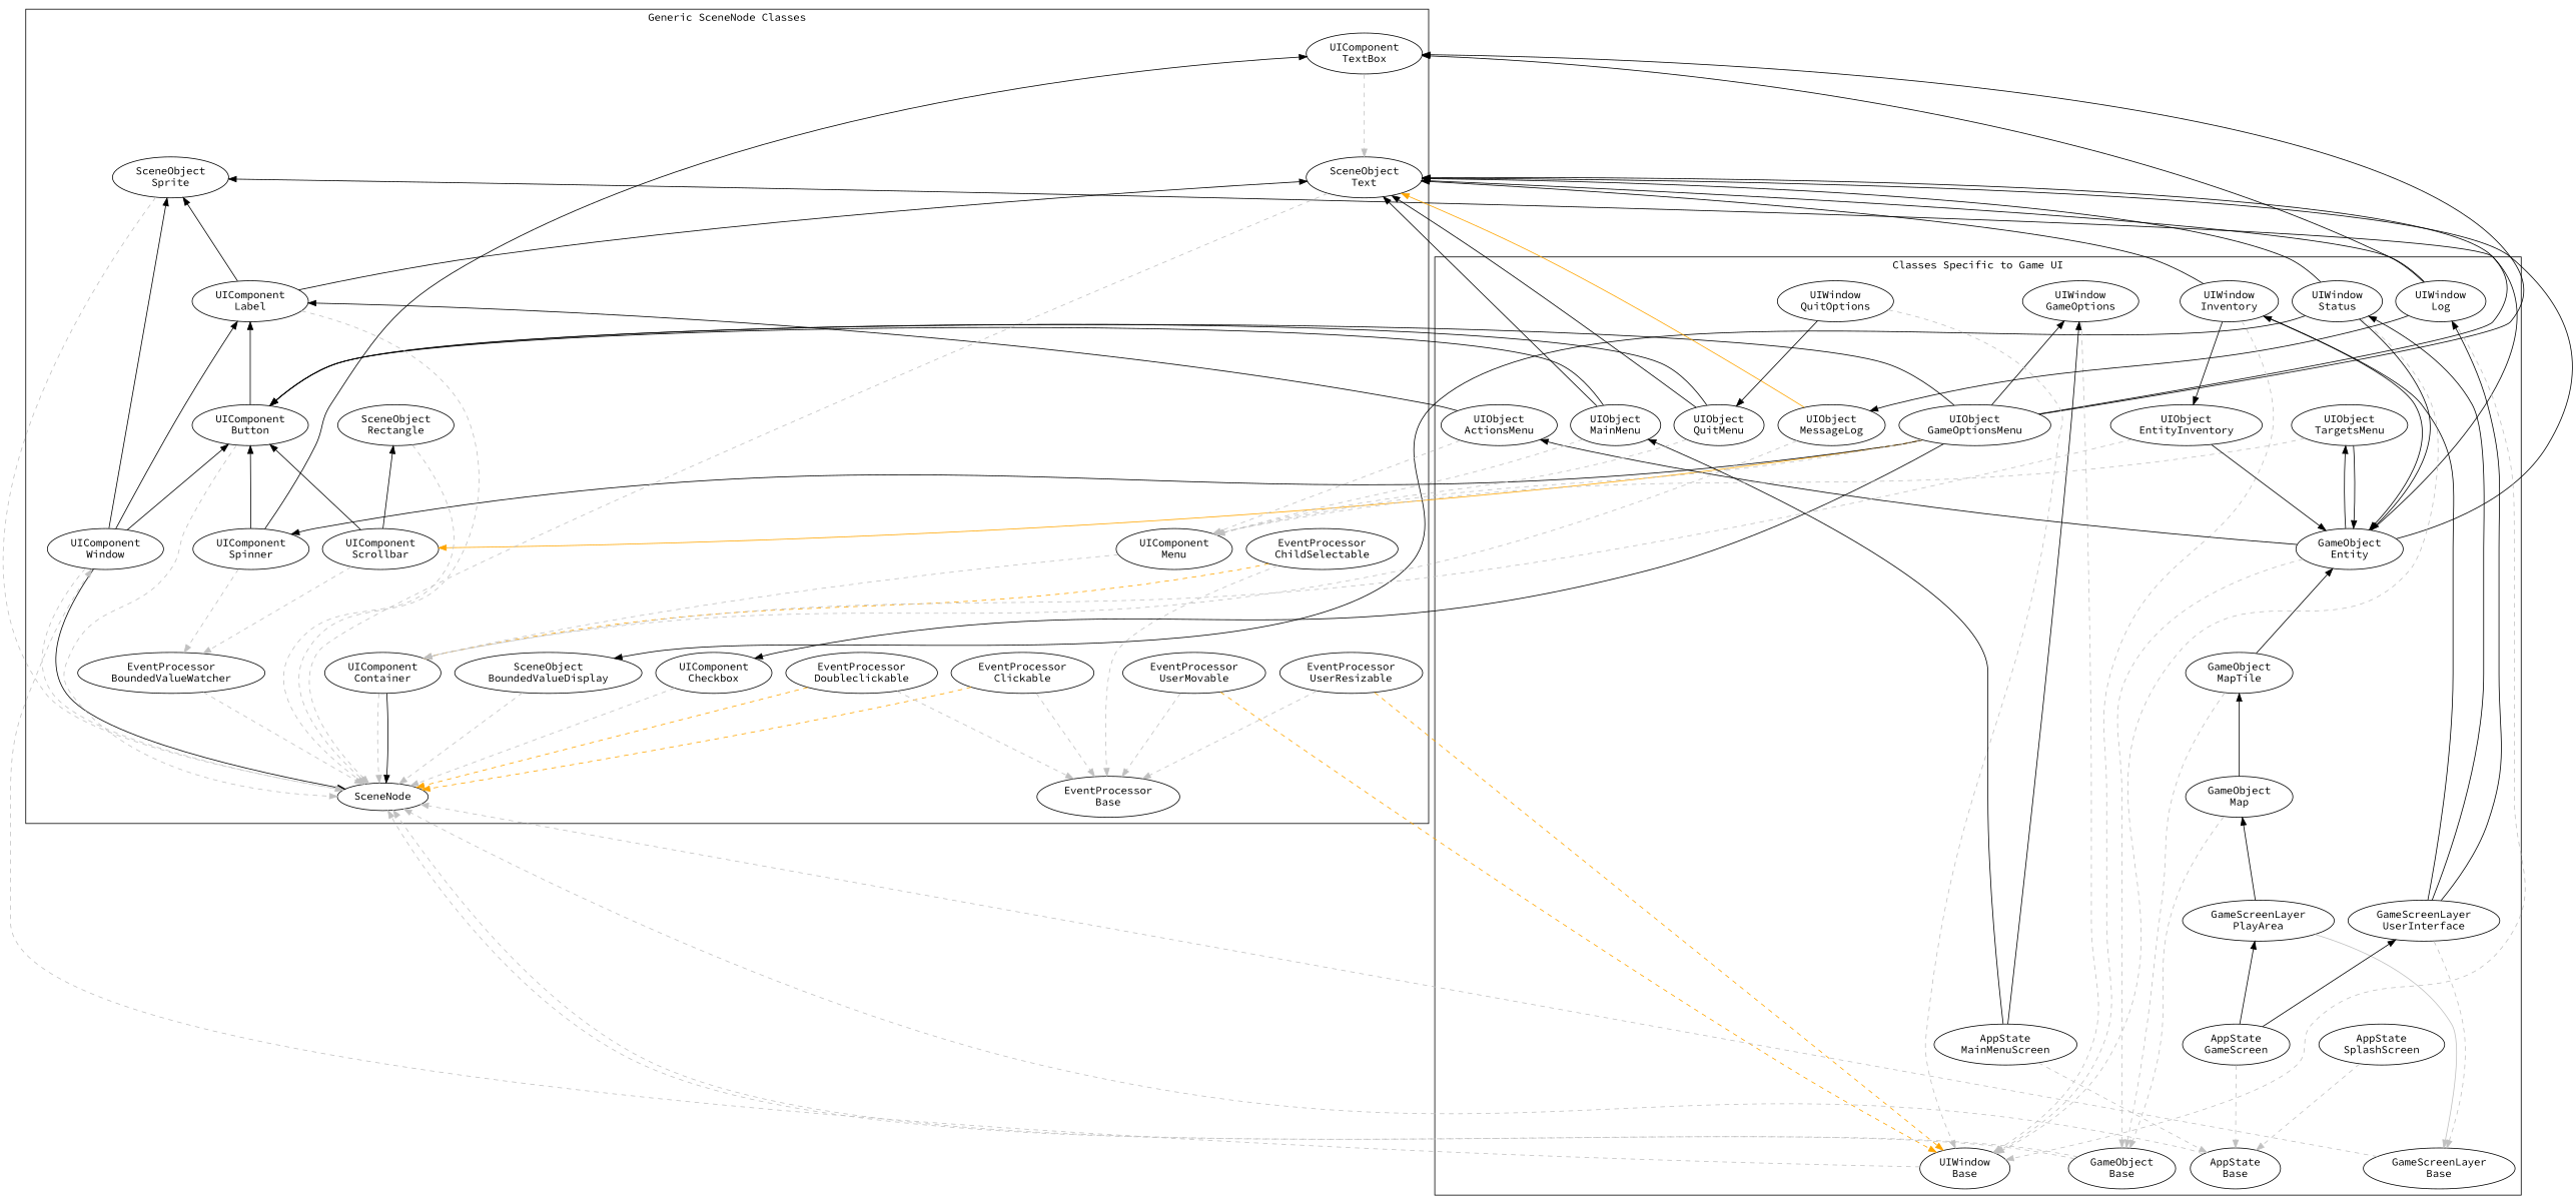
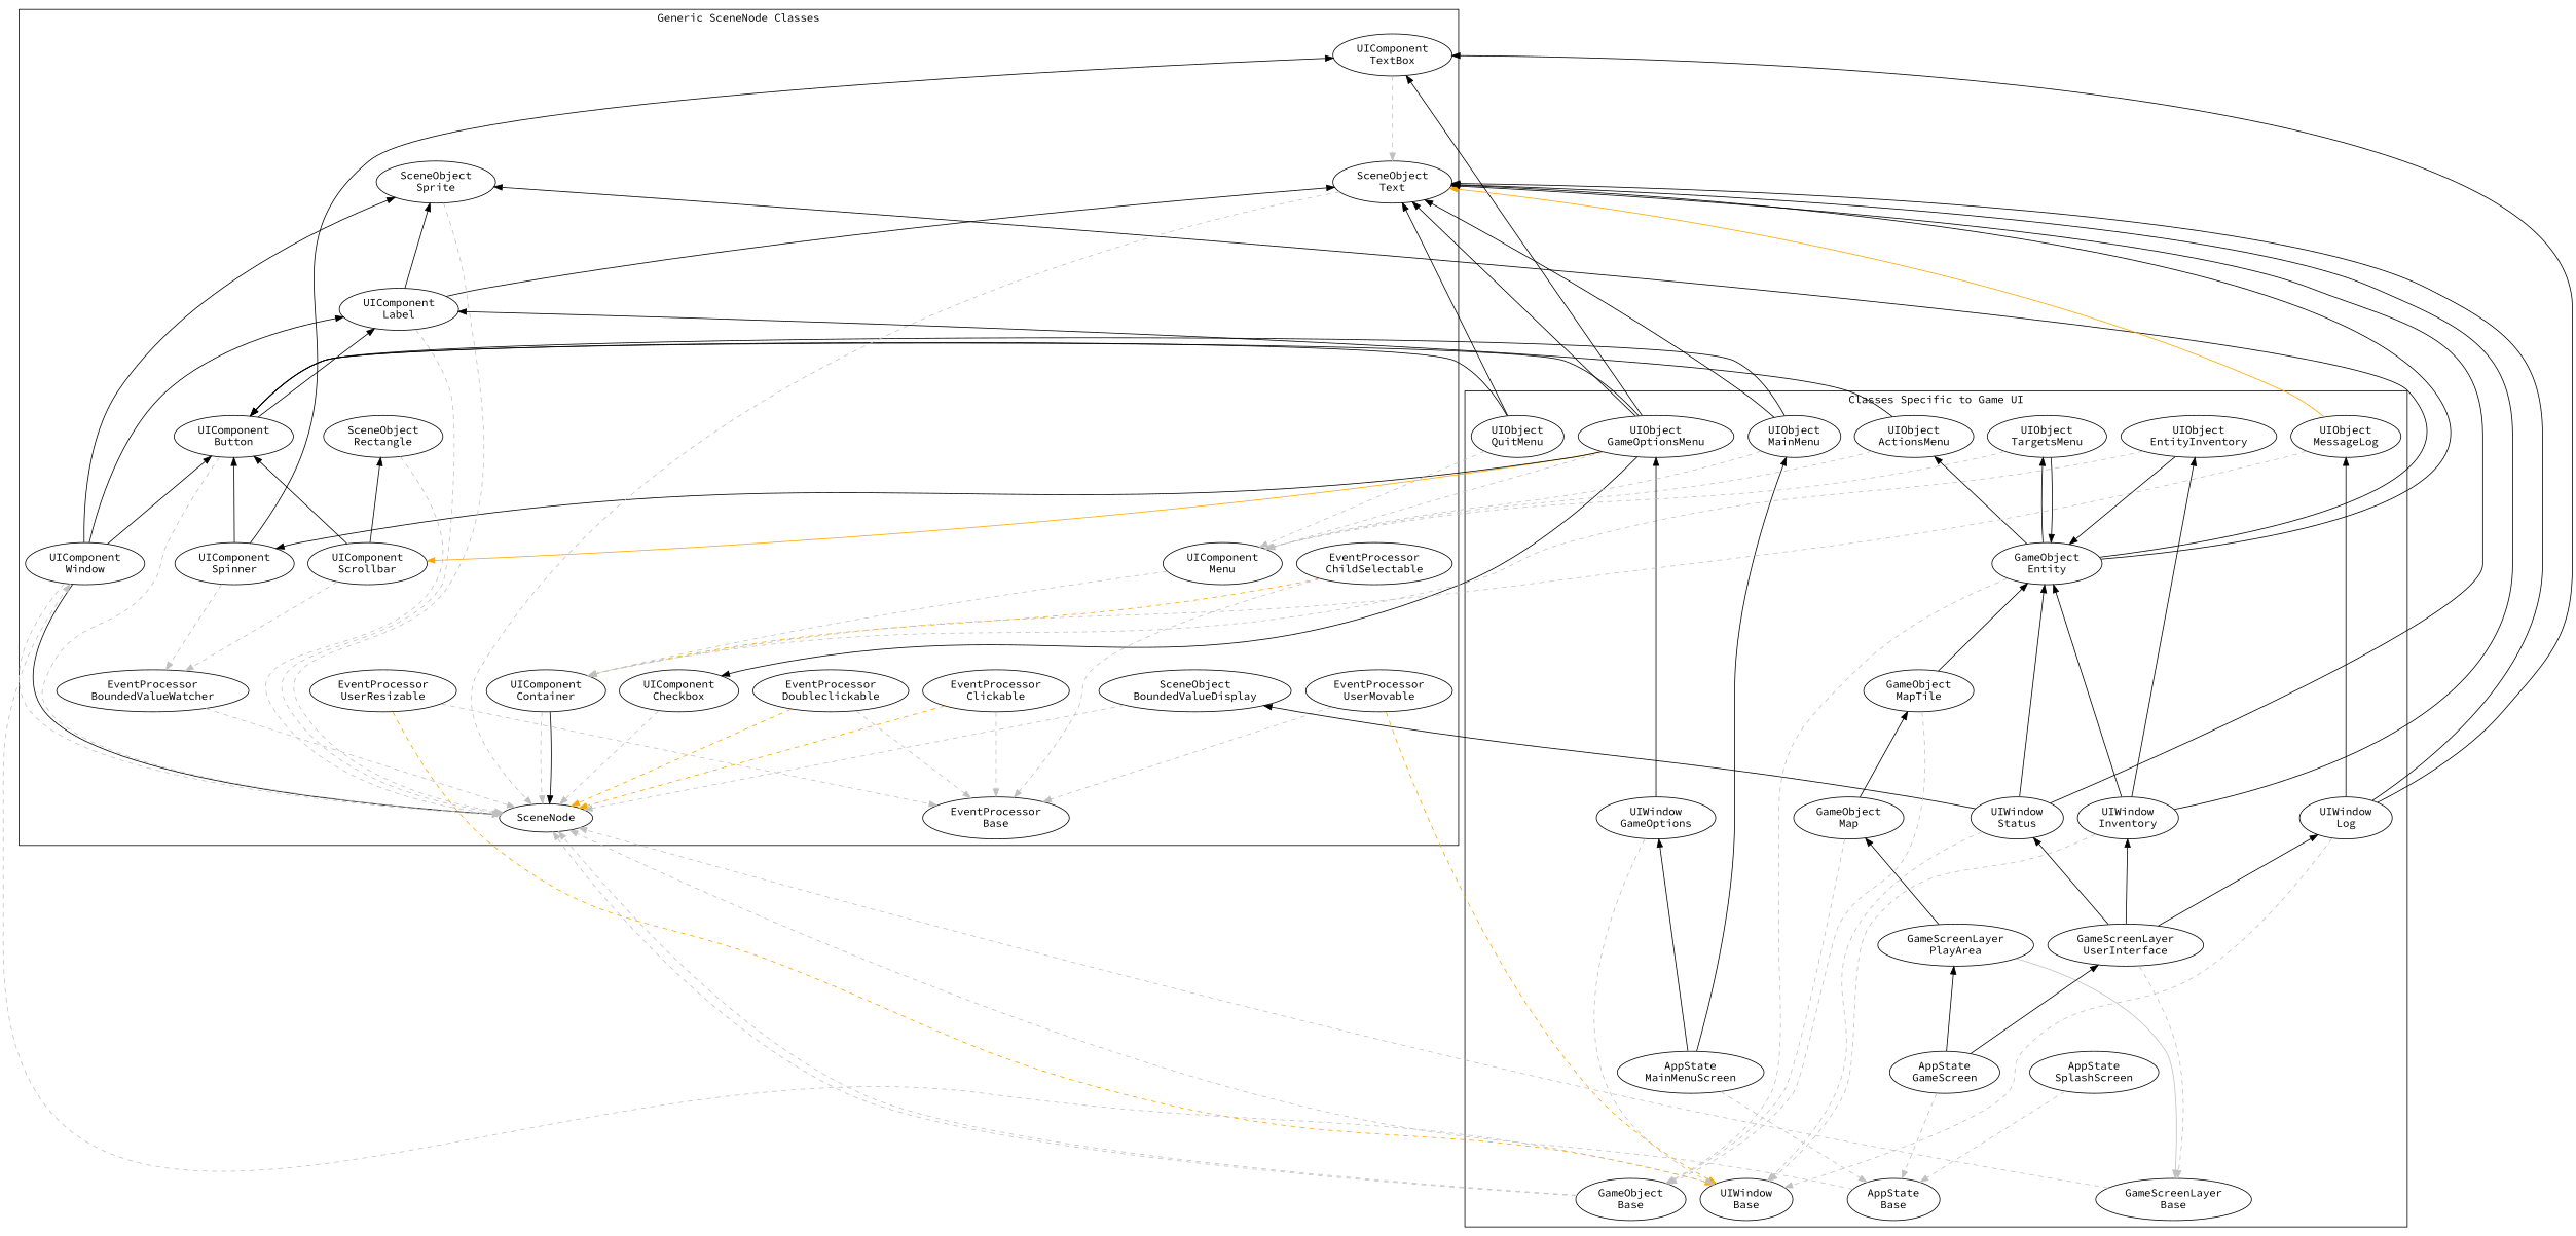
  digraph {
    compound=true
    fontname="Source Code Pro"
    ranksep=1.5
    node [fontname="Source Code Pro"]
    edge [dir=back fontname="Source Code Pro"]
    SceneNode
    n2 [label="EventProcessor\nBase"]
    n3 [label="EventProcessor\nChildSelectable"]
    n4 [label="EventProcessor\nClickable"]
    n5 [label="EventProcessor\nDoubleclickable"]
    n6 [label="EventProcessor\nUserMovable"]
    n7 [label="EventProcessor\nUserResizable"]
    n8 [label="EventProcessor\nBoundedValueWatcher"]
    n9 [label="UIComponent\nButton"]
    n10 [label="UIComponent\nCheckbox"]
    n11 [label="UIComponent\nContainer"]
    n12 [label="UIComponent\nLabel"]
    n13 [label="UIComponent\nMenu"]
    n14 [label="UIComponent\nScrollbar"]
    n15 [label="UIComponent\nSpinner"]
    n16 [label="UIComponent\nTextBox"]
    n17 [label="UIComponent\nWindow"]
    n18 [label="SceneObject\nBoundedValueDisplay"]
    n19 [label="SceneObject\nRectangle"]
    n20 [label="SceneObject\nSprite"]
    n21 [label="SceneObject\nText"]
    n22 [label="AppState\nBase"]
    n23 [label="GameScreenLayer\nBase"]
    n24 [label="UIWindow\nBase"]
    n25 [label="GameObject\nBase"]
    n26 [label="AppState\nSplashScreen"]
    n27 [label="AppState\nMainMenuScreen"]
    n28 [label="AppState\nGameScreen"]
    n29 [label="GameScreenLayer\nPlayArea"]
    n30 [label="GameScreenLayer\nUserInterface"]
    n31 [label="UIWindow\nGameOptions"]
    n32 [label="UIWindow\nLog"]
    n33 [label="UIWindow\nInventory"]
-   n34 [label="UIWindow\nQuitOptions"]
    n35 [label="UIWindow\nStatus"]
    n36 [label="UIObject\nActionsMenu"]
    n37 [label="UIObject\nEntityInventory"]
    n38 [label="UIObject\nGameOptionsMenu"]
    n39 [label="UIObject\nMainMenu"]
    n40 [label="UIObject\nMessageLog"]
    n41 [label="UIObject\nQuitMenu"]
    n42 [label="UIObject\nTargetsMenu"]
    n43 [label="GameObject\nEntity"]
    n44 [label="GameObject\nMap"]
    n45 [label="GameObject\nMapTile"]
    subgraph sub_1 {
      subgraph cluster_2 {
        label="Generic SceneNode Classes"
        n3
        n4
        n5
        n6
        n7
        n8
        n9
        n10
        n11
        n12
        n13
        n14
        n15
        n16
        n17
        n18
        n19
        n20
        n21
        subgraph sub_3 {
          label="Generic SceneNode Classes"
          rank=max
          SceneNode
          n2
        }
      }
      subgraph cluster_4 {
        label="Classes Specific to Game UI"
        n43
        n44
        n45
        subgraph sub_5 {
          label="Classes Specific to Game UI"
          rank=max
          n22
          n23
          n24
          n25
        }
        subgraph sub_6 {
          label="Classes Specific to Game UI"
          rank=same
          n26
          n27
          n28
        }
        subgraph sub_7 {
          label="Classes Specific to Game UI"
          rank=same
          n29
          n30
        }
        subgraph sub_8 {
          label="Classes Specific to Game UI"
          rank=same
          n31
          n32
          n33
-         n34
          n35
        }
        subgraph sub_9 {
          label="Classes Specific to Game UI"
          rank=same
          n36
          n37
          n38
          n39
          n40
          n41
          n42
        }
      }
    }
    subgraph sub_10 {
      SceneNode
      n2
      n3
      n4
      n5
      n6
      n7
      n8
      n9
      n10
      n11
      n12
      n13
      n14
      n15
      n16
      n17
      n18
      n19
      n20
      n21
      n22
      n23
      n24
      n25
      n26
      n27
      n28
      n29
      n30
      n31
      n32
      n33
-     n34
      n35
      n36
      n37
      n38
      n39
      n40
      n41
      n42
      n43
      n44
      n45
    }
    subgraph sub_11 {
      SceneNode
      n3
      n4
      n5
      n6
      n7
      n11
      n24
    }
    subgraph sub_12 {
      SceneNode
      n9
      n10
      n11
      n12
      n14
      n15
      n16
      n17
      n18
      n19
      n20
      n21
      n27
      n28
      n29
      n30
      n31
      n32
      n33
-     n34
      n35
      n36
      n37
      n38
      n39
      n40
      n41
      n42
      n43
      n44
      n45
    }
    SceneNode -> n11
    SceneNode -> n17
    n3 -> n2 [color=gray style=dashed dir=""]
    n3 -> n11 [color=orange style=dashed dir=""]
    n4 -> SceneNode [color=orange style=dashed dir=""]
    n4 -> n2 [color=gray style=dashed dir=""]
    n5 -> SceneNode [color=orange style=dashed dir=""]
    n5 -> n2 [color=gray style=dashed dir=""]
    n6 -> n2 [color=gray style=dashed dir=""]
    n6 -> n24 [color=orange style=dashed dir=""]
    n7 -> n2 [color=gray style=dashed dir=""]
    n7 -> n24 [color=orange style=dashed dir=""]
    n8 -> SceneNode [color=gray style=dashed dir=""]
    n9 -> SceneNode [color=gray style=dashed dir=""]
    n9 -> n14
    n9 -> n15
    n9 -> n17
    n9 -> n38
    n9 -> n39
    n9 -> n41
    n10 -> SceneNode [color=gray style=dashed dir=""]
    n10 -> n38
    n11 -> SceneNode [color=gray style=dashed dir=""]
    n12 -> SceneNode [color=gray style=dashed dir=""]
    n12 -> n9
    n12 -> n17
    n12 -> n36
    n13 -> n11 [color=gray style=dashed dir=""]
    n14 -> n8 [color=gray style=dashed dir=""]
    n14 -> n38 [color=orange]
    n15 -> n8 [color=gray style=dashed dir=""]
    n15 -> n38
    n16 -> n15
    n16 -> n21 [color=gray style=dashed dir=""]
    n16 -> n32
    n16 -> n38
    n17 -> SceneNode [color=gray style=dashed dir=""]
    n18 -> SceneNode [color=gray style=dashed dir=""]
    n18 -> n35
    n19 -> SceneNode [color=gray style=dashed dir=""]
    n19 -> n14
    n20 -> SceneNode [color=gray style=dashed dir=""]
    n20 -> n12
    n20 -> n17
    n20 -> n43
    n21 -> SceneNode [color=gray style=dashed dir=""]
    n21 -> n12
    n21 -> n32
    n21 -> n33
    n21 -> n35
    n21 -> n38
    n21 -> n39
    n21 -> n40 [color=orange]
    n21 -> n41
    n21 -> n43
    n22 -> SceneNode [color=gray style=dashed dir=""]
    n23 -> SceneNode [color=gray style=dashed dir=""]
    n24 -> n17 [color=gray style=dashed dir=""]
    n25 -> SceneNode [color=gray style=dashed dir=""]
    n25 -> SceneNode [color=gray style=dashed dir=""]
    n26 -> n22 [color=gray style=dashed dir=""]
    n27 -> n22 [color=gray style=dashed dir=""]
    n28 -> n22 [color=gray style=dashed dir=""]
    n29 -> n23 [color=gray style=solid dir=""]
    n29 -> n28
    n30 -> n23 [color=gray style=dashed dir=""]
    n30 -> n28
    n31 -> n24 [color=gray style=dashed dir=""]
    n31 -> n27
    n32 -> n24 [color=gray style=dashed dir=""]
    n32 -> n30
    n33 -> n24 [color=gray style=dashed dir=""]
    n33 -> n30
-   n34 -> n24 [color=gray style=dashed dir=""]
    n35 -> n24 [color=gray style=dashed dir=""]
    n35 -> n30
    n36 -> n13 [color=gray style=dashed dir=""]
    n36 -> n43
    n37 -> n11 [color=gray style=dashed dir=""]
    n37 -> n33
    n38 -> n13 [color=gray style=dashed dir=""]
-   n31 -> n38
+   n38 -> n31
    n39 -> n13 [color=gray style=dashed dir=""]
    n39 -> n27
    n40 -> n11 [color=gray style=dashed dir=""]
    n40 -> n32
    n41 -> n13 [color=gray style=dashed dir=""]
-   n41 -> n34
    n42 -> n13 [color=gray style=dashed dir=""]
    n42 -> n43
    n43 -> n25 [color=gray style=dashed dir=""]
    n43 -> n33
    n43 -> n35
    n43 -> n37
    n43 -> n42
    n43 -> n45
    n44 -> n25 [color=gray style=dashed dir=""]
    n44 -> n29
    n45 -> n25 [color=gray style=dashed dir=""]
    n45 -> n44
  }
